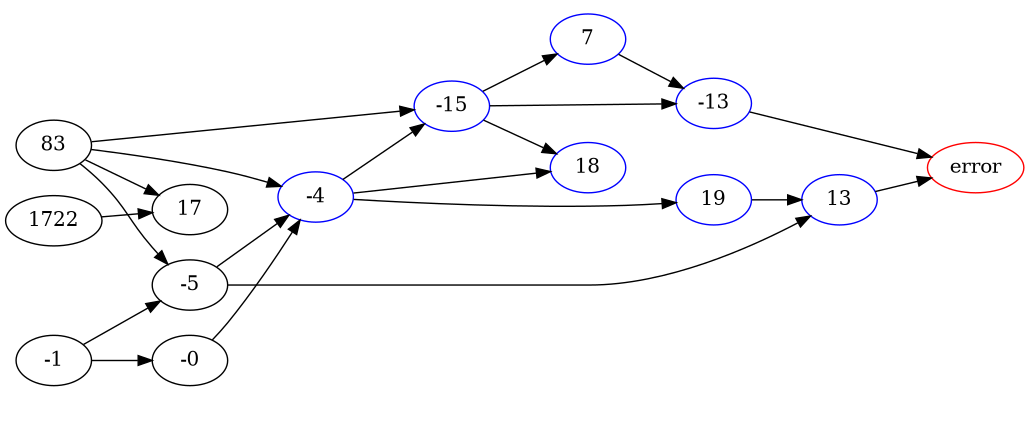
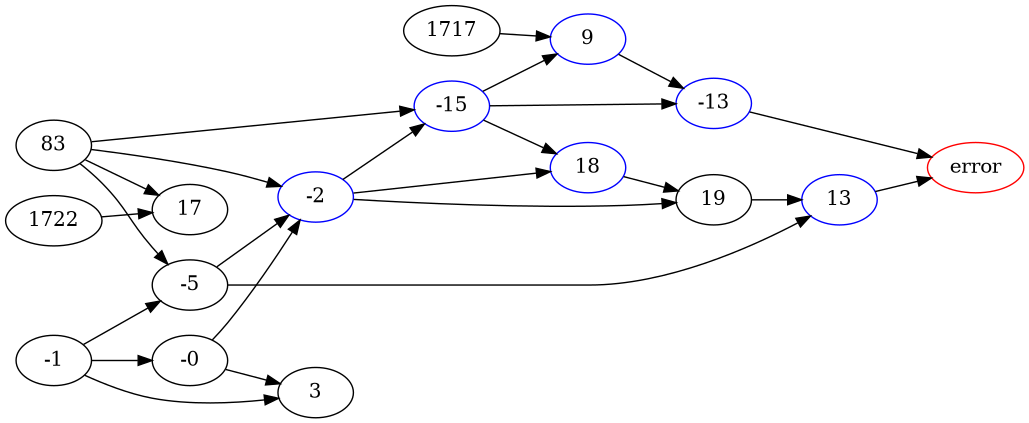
  digraph {
    rankdir=LR
    13 [color=blue]
    error [color=red]
    -13 [color=blue]
    -5
-   -4 [color=blue]
-   19 [color=blue]
+   -4 [color=blue label=-2]
+   19 [color=black]
    -15 [color=blue]
    18 [color=blue]
-   9 [color=blue label=7]
+   9 [color=blue]
+   1717
    n11 [label=83]
    17
    n13 [label=-0]
+   3
    -1
    1722
    13 -> error
    -13 -> error
    -5 -> 13
    -5 -> -4
    -4 -> 19
    -4 -> -15
    -4 -> 18
    19 -> 13
    -15 -> -13
    -15 -> 18
    -15 -> 9
+   18 -> 19
    9 -> -13
+   1717 -> 9
    n11 -> -5
    n11 -> -4
    n11 -> -15
    n11 -> 17
    n13 -> -4
+   n13 -> 3
    -1 -> -5
    -1 -> n13
+   -1 -> 3
    1722 -> 17
  }
